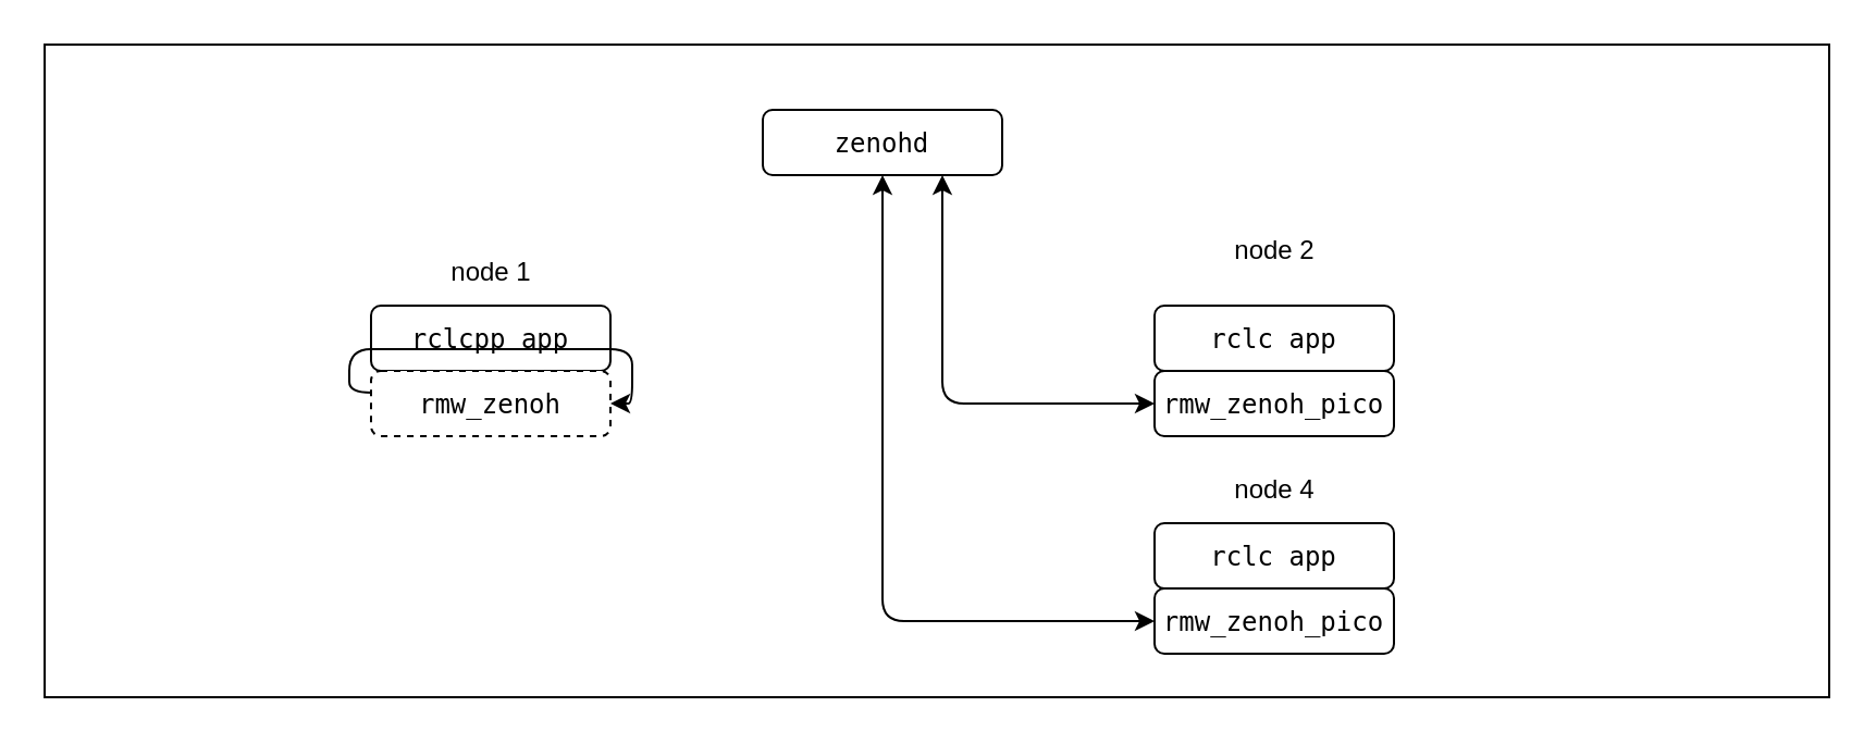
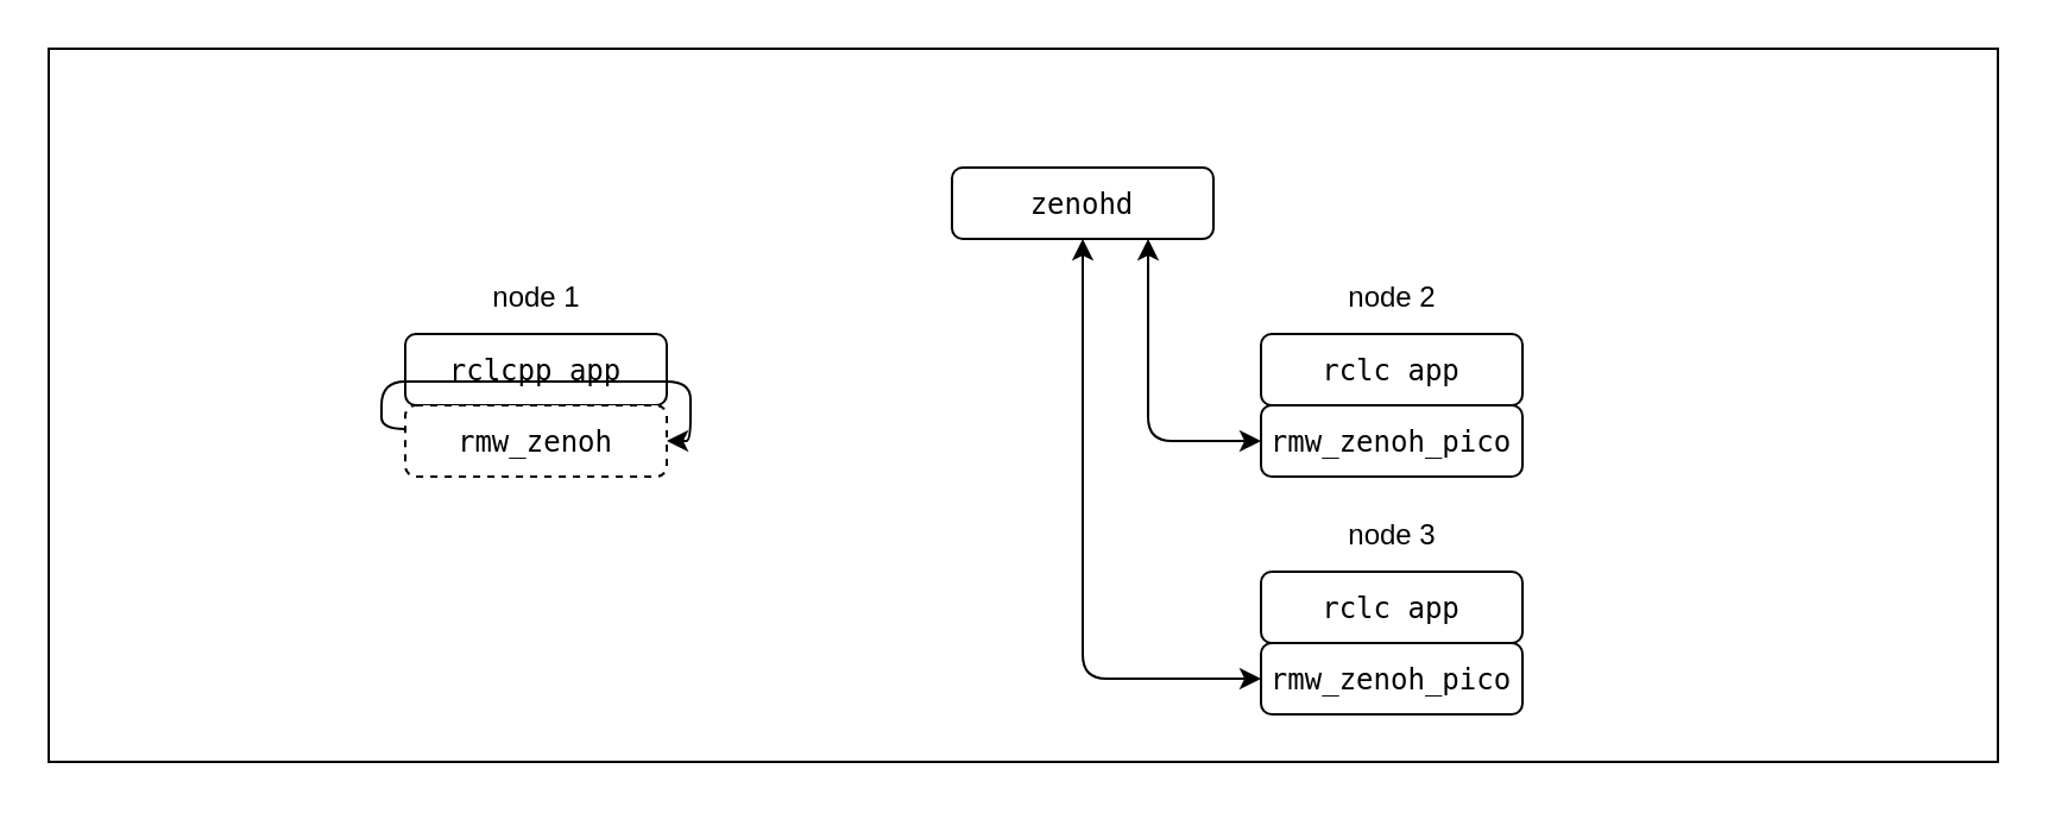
  <mxCell id="0" />
  <mxCell id="1" parent="0" />
  <mxCell id="2" value="" style="rounded=0;whiteSpace=wrap;html=1;" parent="1" vertex="1"><mxGeometry width="820" height="300" as="geometry" x="20" y="20" /></mxCell>
  <mxCell id="3" value="&lt;div style=&quot;background-color: rgb(255, 255, 255); font-family: &amp;quot;Droid Sans Mono&amp;quot;, &amp;quot;monospace&amp;quot;, monospace; line-height: 16px; white-space: pre;&quot;&gt;&lt;span&gt;&lt;font style=&quot;color: rgb(0, 0, 0);&quot;&gt;rclcpp app&lt;/font&gt;&lt;/span&gt;&lt;/div&gt;" style="rounded=1;whiteSpace=wrap;html=1;" parent="1" vertex="1"><mxGeometry x="170" y="140" width="110" height="30" as="geometry" /></mxCell>
  <mxCell id="4" style="edgeStyle=orthogonalEdgeStyle;html=1;exitX=1;exitY=0.5;exitDx=0;exitDy=0;startArrow=classic;startFill=1;" parent="1" source="5" target="3" edge="1"><mxGeometry relative="1" as="geometry" /></mxCell>
  <mxCell id="5" value="&lt;div style=&quot;background-color: rgb(255, 255, 255); font-family: &amp;quot;Droid Sans Mono&amp;quot;, &amp;quot;monospace&amp;quot;, monospace; line-height: 16px; white-space: pre;&quot;&gt;&lt;font color=&quot;#000000&quot;&gt;rmw_zenoh&lt;/font&gt;&lt;/div&gt;" style="rounded=1;whiteSpace=wrap;html=1;dashed=1;" parent="1" vertex="1"><mxGeometry x="170" y="170" width="110" height="30" as="geometry" /></mxCell>
  <mxCell id="6" style="edgeStyle=orthogonalEdgeStyle;html=1;exitX=0.5;exitY=1;exitDx=0;exitDy=0;entryX=0;entryY=0.5;entryDx=0;entryDy=0;startArrow=classic;startFill=1;" parent="1" source="8" target="14" edge="1"><mxGeometry relative="1" as="geometry" /></mxCell>
  <mxCell id="7" style="edgeStyle=orthogonalEdgeStyle;html=1;exitX=0.75;exitY=1;exitDx=0;exitDy=0;entryX=0;entryY=0.5;entryDx=0;entryDy=0;startArrow=classic;startFill=1;" parent="1" source="8" target="10" edge="1"><mxGeometry relative="1" as="geometry" /></mxCell>
- <mxCell id="8" value="&lt;div style=&quot;background-color: rgb(255, 255, 255); font-family: &amp;quot;Droid Sans Mono&amp;quot;, &amp;quot;monospace&amp;quot;, monospace; line-height: 16px; white-space: pre;&quot;&gt;&lt;font color=&quot;#000000&quot;&gt;zenohd&lt;/font&gt;&lt;/div&gt;" style="rounded=1;whiteSpace=wrap;html=1;" parent="1" vertex="1"><mxGeometry x="350" y="50" width="110" height="30" as="geometry" /></mxCell>
+ <mxCell id="8" value="&lt;div style=&quot;background-color: rgb(255, 255, 255); font-family: &amp;quot;Droid Sans Mono&amp;quot;, &amp;quot;monospace&amp;quot;, monospace; line-height: 16px; white-space: pre;&quot;&gt;&lt;font color=&quot;#000000&quot;&gt;zenohd&lt;/font&gt;&lt;/div&gt;" style="rounded=1;whiteSpace=wrap;html=1;" parent="1" vertex="1"><mxGeometry x="400" y="70" width="110" height="30" as="geometry" /></mxCell>
  <mxCell id="9" value="&lt;div style=&quot;background-color: rgb(255, 255, 255); font-family: &amp;quot;Droid Sans Mono&amp;quot;, &amp;quot;monospace&amp;quot;, monospace; line-height: 16px; white-space: pre;&quot;&gt;&lt;span&gt;&lt;font style=&quot;color: rgb(0, 0, 0);&quot;&gt;rclc app&lt;/font&gt;&lt;/span&gt;&lt;/div&gt;" style="rounded=1;whiteSpace=wrap;html=1;" parent="1" vertex="1"><mxGeometry x="530" y="140" width="110" height="30" as="geometry" /></mxCell>
  <mxCell id="10" value="&lt;div style=&quot;background-color: rgb(255, 255, 255); font-family: &amp;quot;Droid Sans Mono&amp;quot;, &amp;quot;monospace&amp;quot;, monospace; line-height: 16px; white-space: pre;&quot;&gt;&lt;font color=&quot;#000000&quot;&gt;rmw_zenoh_pico&lt;/font&gt;&lt;/div&gt;" style="rounded=1;whiteSpace=wrap;html=1;" parent="1" vertex="1"><mxGeometry x="530" y="170" width="110" height="30" as="geometry" /></mxCell>
  <mxCell id="11" value="node 1" style="text;html=1;align=center;verticalAlign=middle;resizable=0;points=[];autosize=1;strokeColor=none;fillColor=none;" parent="1" vertex="1"><mxGeometry x="195" y="110" width="60" height="30" as="geometry" /></mxCell>
- <mxCell id="12" value="node 2" style="text;html=1;align=center;verticalAlign=middle;resizable=0;points=[];autosize=1;strokeColor=none;fillColor=none;" parent="1" vertex="1"><mxGeometry x="555" y="100" width="60" height="30" as="geometry" /></mxCell>
+ <mxCell id="12" value="node 2" style="text;html=1;align=center;verticalAlign=middle;resizable=0;points=[];autosize=1;strokeColor=none;fillColor=none;" parent="1" vertex="1"><mxGeometry x="555" y="110" width="60" height="30" as="geometry" /></mxCell>
  <mxCell id="13" value="&lt;div style=&quot;background-color: rgb(255, 255, 255); font-family: &amp;quot;Droid Sans Mono&amp;quot;, &amp;quot;monospace&amp;quot;, monospace; line-height: 16px; white-space: pre;&quot;&gt;&lt;span&gt;&lt;font style=&quot;color: rgb(0, 0, 0);&quot;&gt;rclc app&lt;/font&gt;&lt;/span&gt;&lt;/div&gt;" style="rounded=1;whiteSpace=wrap;html=1;" parent="1" vertex="1"><mxGeometry x="530" y="240" width="110" height="30" as="geometry" /></mxCell>
  <mxCell id="14" value="&lt;div style=&quot;background-color: rgb(255, 255, 255); font-family: &amp;quot;Droid Sans Mono&amp;quot;, &amp;quot;monospace&amp;quot;, monospace; line-height: 16px; white-space: pre;&quot;&gt;&lt;font color=&quot;#000000&quot;&gt;rmw_zenoh_pico&lt;/font&gt;&lt;/div&gt;" style="rounded=1;whiteSpace=wrap;html=1;" parent="1" vertex="1"><mxGeometry x="530" y="270" width="110" height="30" as="geometry" /></mxCell>
- <mxCell id="15" value="node 4" style="text;html=1;align=center;verticalAlign=middle;resizable=0;points=[];autosize=1;strokeColor=none;fillColor=none;" parent="1" vertex="1"><mxGeometry x="555" y="210" width="60" height="30" as="geometry" /></mxCell>
+ <mxCell id="15" value="node 3" style="text;html=1;align=center;verticalAlign=middle;resizable=0;points=[];autosize=1;strokeColor=none;fillColor=none;" parent="1" vertex="1"><mxGeometry x="555" y="210" width="60" height="30" as="geometry" /></mxCell>
